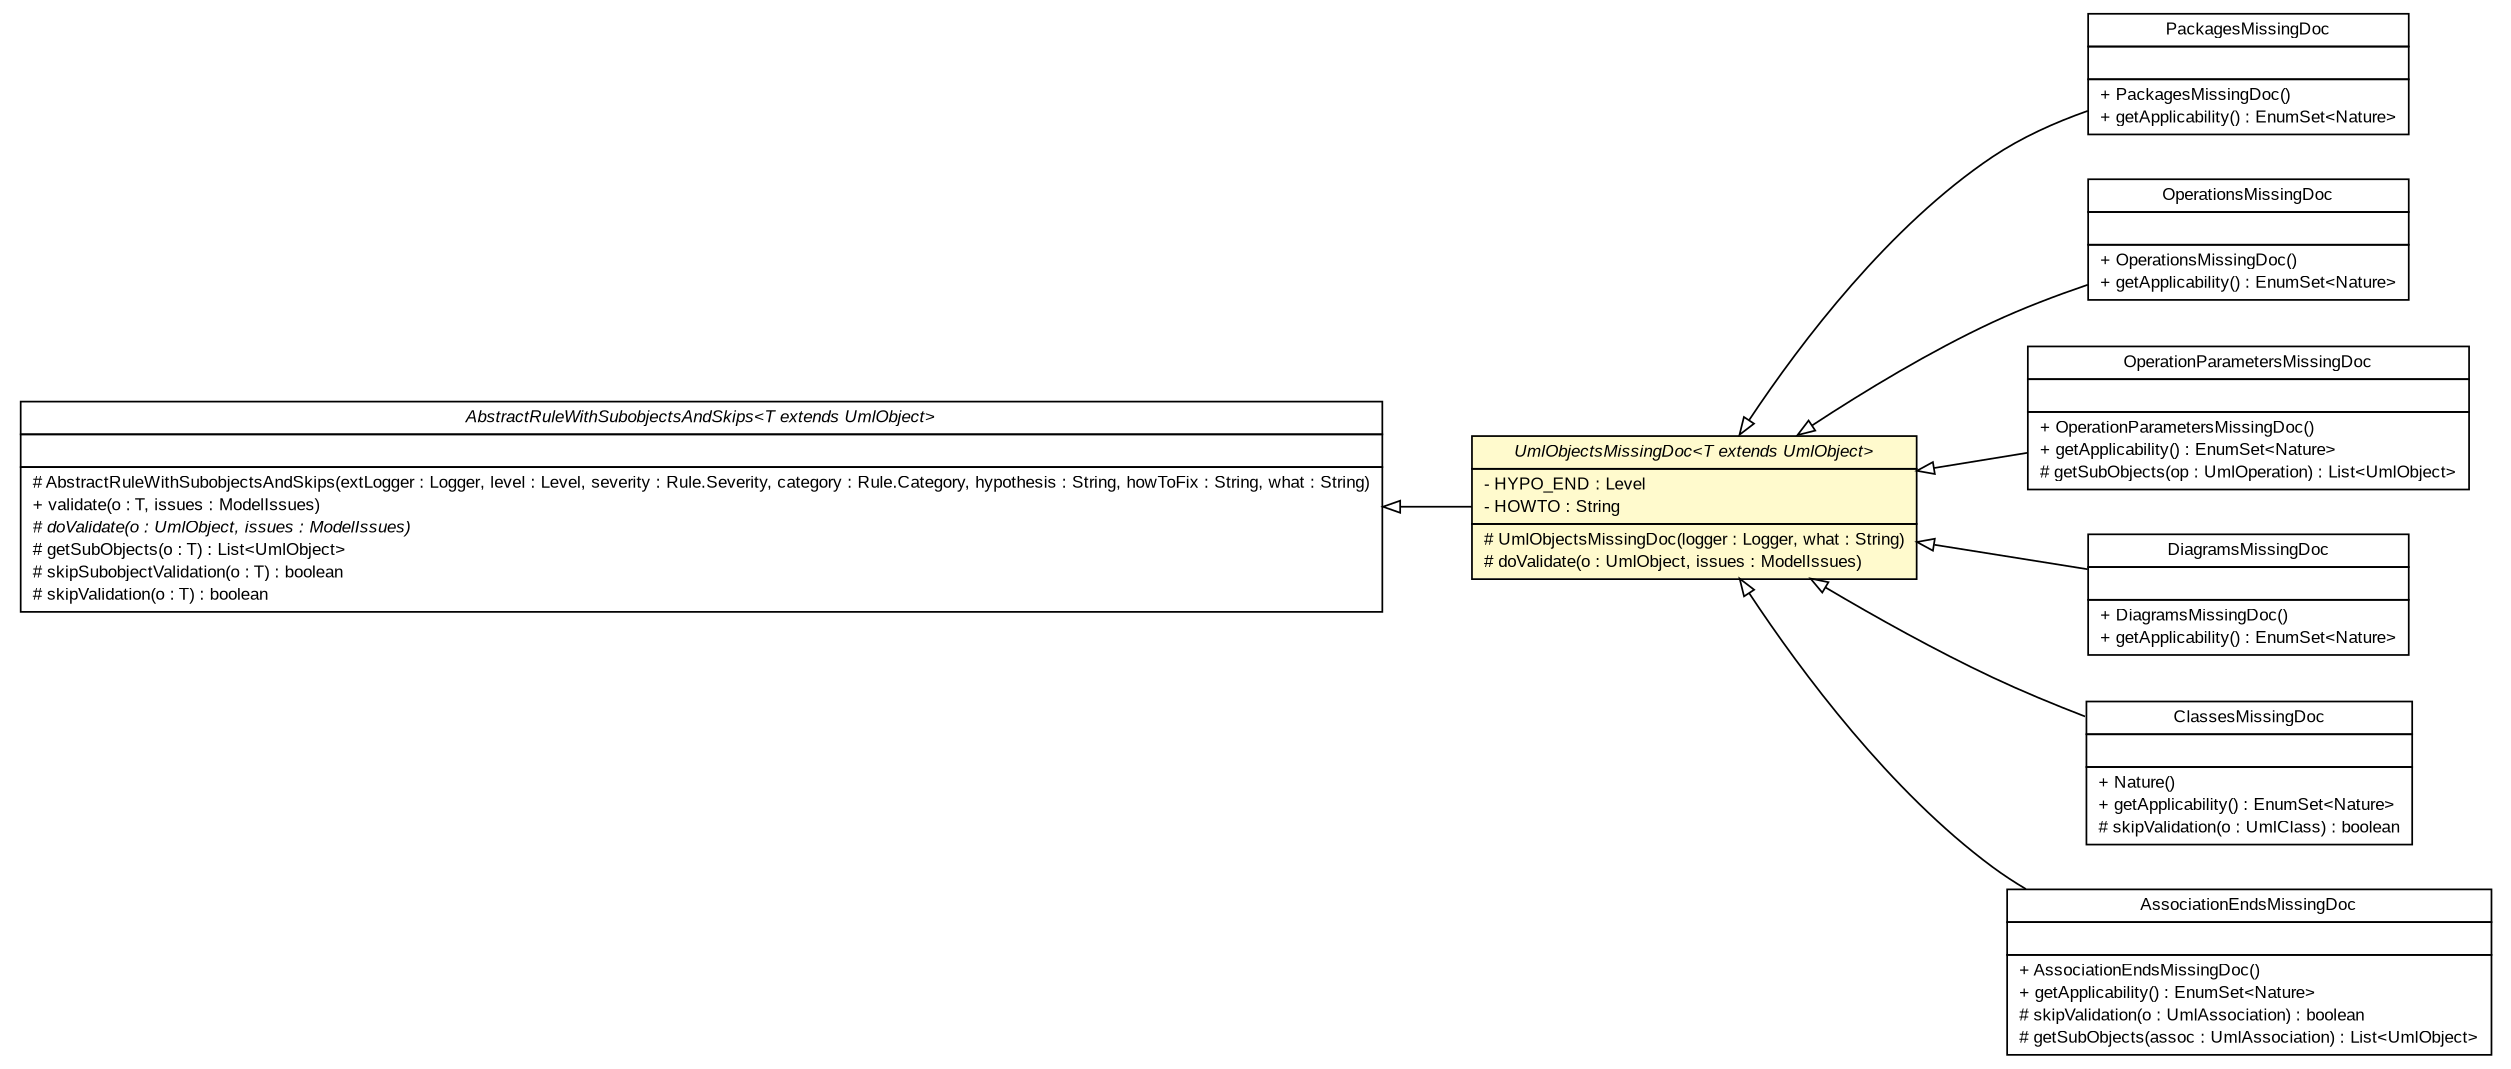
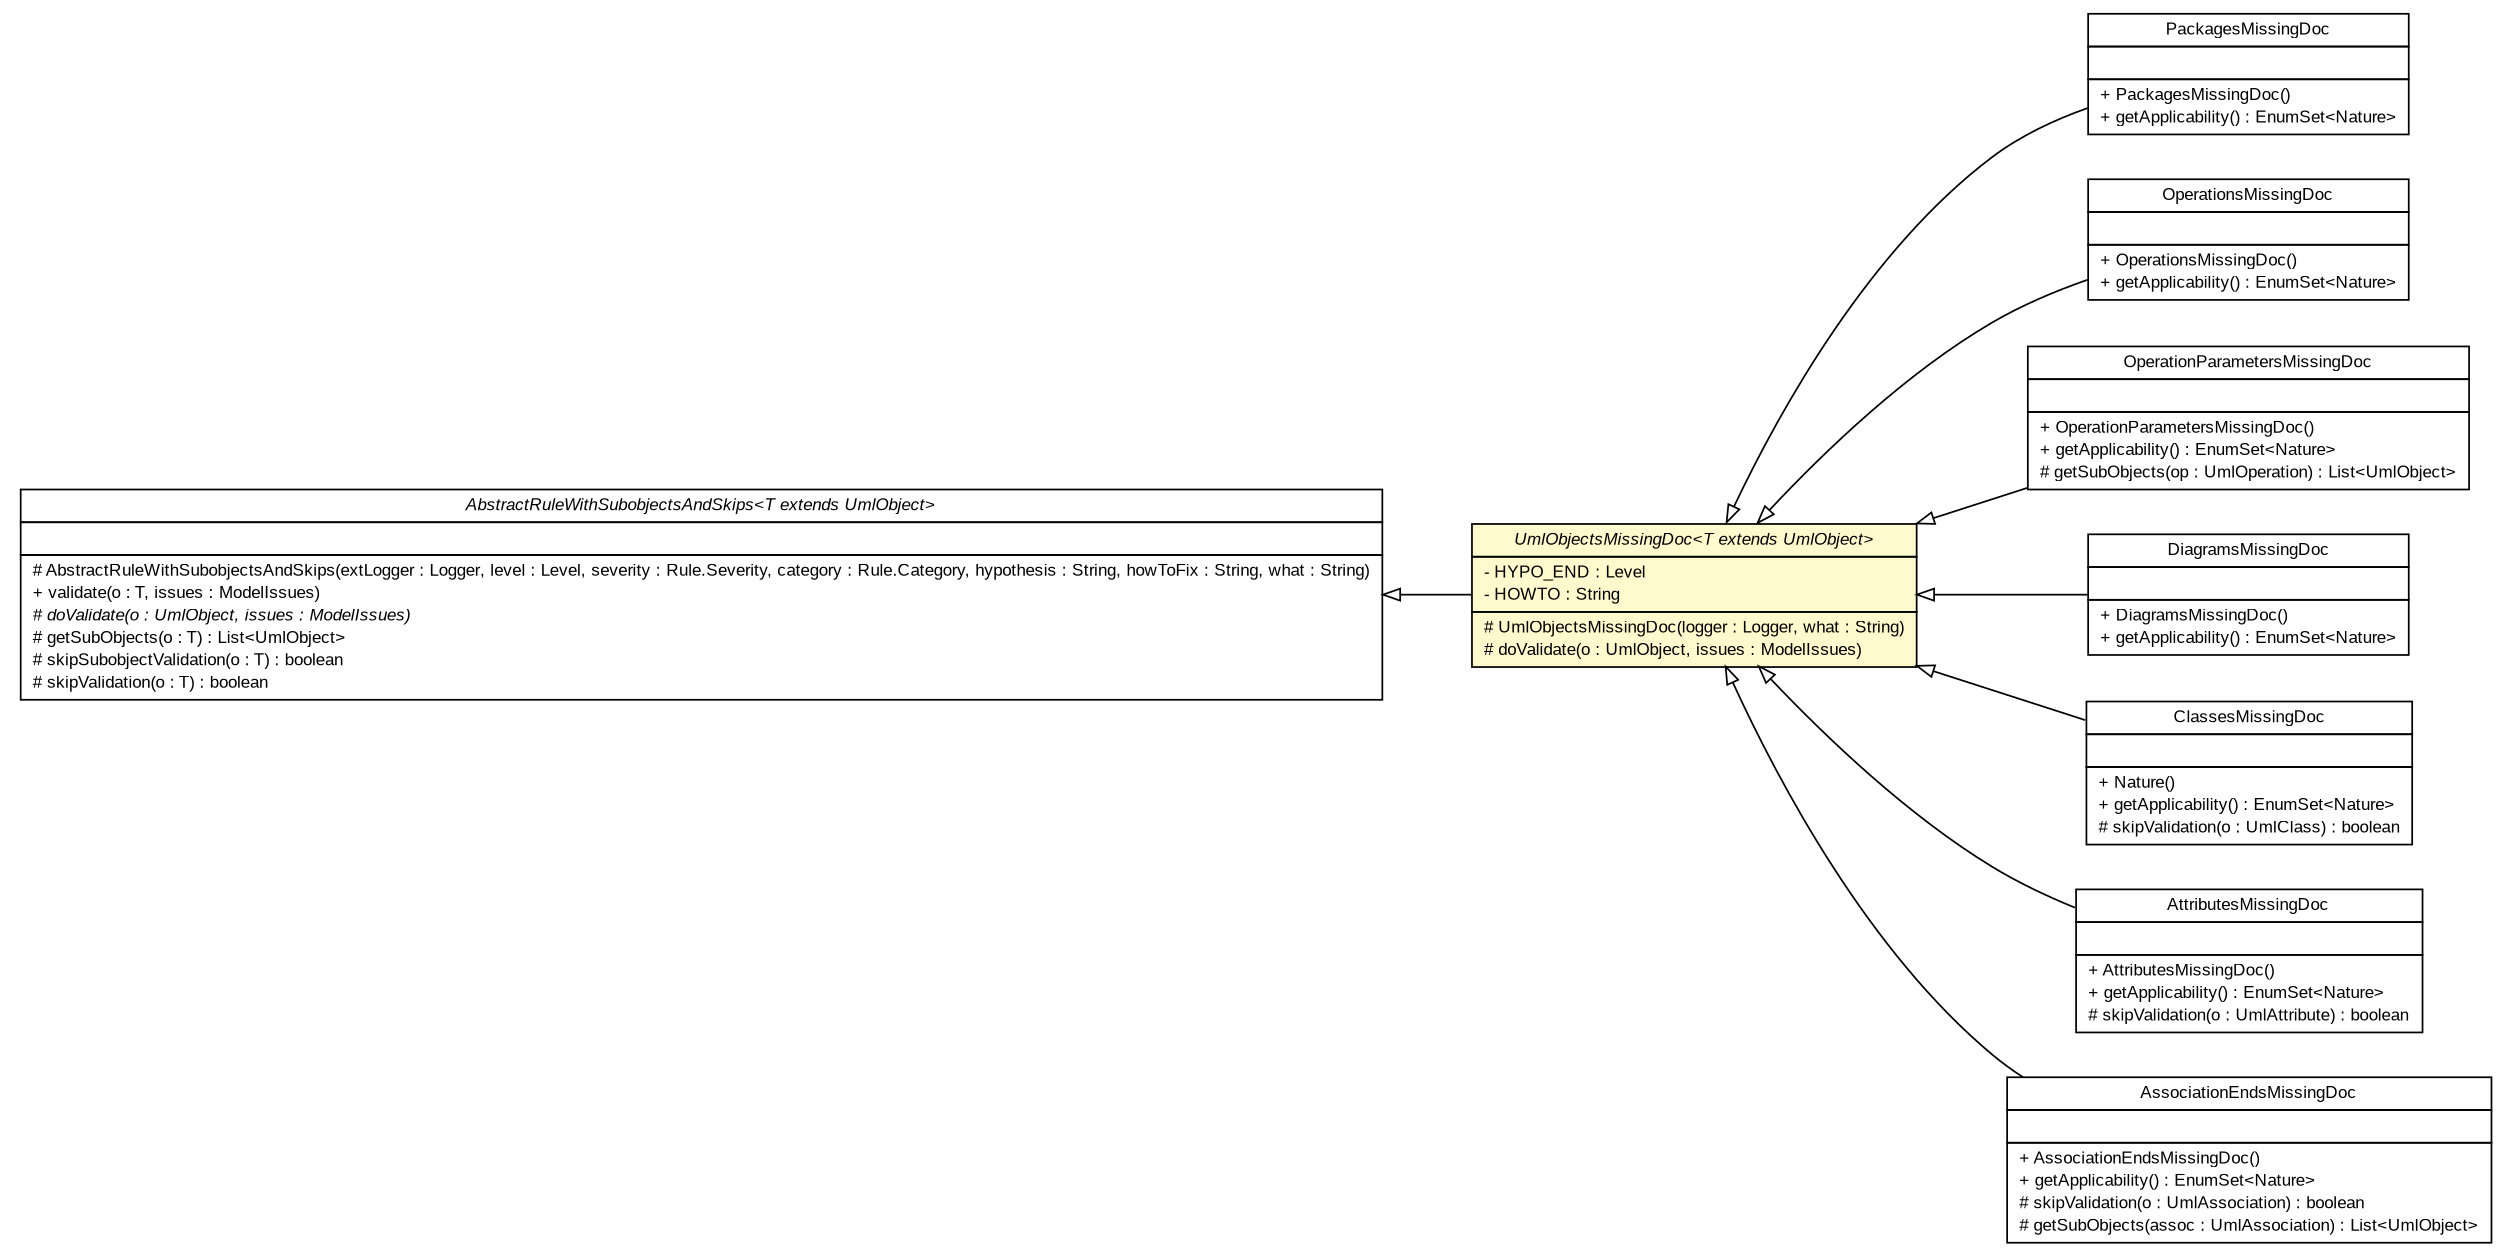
  digraph {
    nodesep=0.25
    rankdir=LR
    ranksep=0.5
    node [fontcolor=black fontname=arial fontsize=10.0 shape=plaintext]
    edge [arrowtail=empty dir=back fontname=arial fontsize=10 headport=p labelfontname=arial labelfontsize=10 tailport=p]
    n1 [label=<<table title="org.tanjakostic.jcleancim.validation.PackageValidator.PackagesMissingDoc" border="0" cellborder="1" cellspacing="0" cellpadding="2" port="p" href="./PackageValidator.PackagesMissingDoc.html"> 		<tr><td><table border="0" cellspacing="0" cellpadding="1"> <tr><td align="center" balign="center"> PackagesMissingDoc </td></tr> 		</table></td></tr> 		<tr><td><table border="0" cellspacing="0" cellpadding="1"> <tr><td align="left" balign="left">  </td></tr> 		</table></td></tr> 		<tr><td><table border="0" cellspacing="0" cellpadding="1"> <tr><td align="left" balign="left"> + PackagesMissingDoc() </td></tr> <tr><td align="left" balign="left"> + getApplicability() : EnumSet&lt;Nature&gt; </td></tr> 		</table></td></tr> 		</table>>]
    n2 [label=<<table title="org.tanjakostic.jcleancim.validation.OperationValidator.OperationsMissingDoc" border="0" cellborder="1" cellspacing="0" cellpadding="2" port="p" href="./OperationValidator.OperationsMissingDoc.html"> 		<tr><td><table border="0" cellspacing="0" cellpadding="1"> <tr><td align="center" balign="center"> OperationsMissingDoc </td></tr> 		</table></td></tr> 		<tr><td><table border="0" cellspacing="0" cellpadding="1"> <tr><td align="left" balign="left">  </td></tr> 		</table></td></tr> 		<tr><td><table border="0" cellspacing="0" cellpadding="1"> <tr><td align="left" balign="left"> + OperationsMissingDoc() </td></tr> <tr><td align="left" balign="left"> + getApplicability() : EnumSet&lt;Nature&gt; </td></tr> 		</table></td></tr> 		</table>>]
    n3 [label=<<table title="org.tanjakostic.jcleancim.validation.OperationValidator.OperationParametersMissingDoc" border="0" cellborder="1" cellspacing="0" cellpadding="2" port="p" href="./OperationValidator.OperationParametersMissingDoc.html"> 		<tr><td><table border="0" cellspacing="0" cellpadding="1"> <tr><td align="center" balign="center"> OperationParametersMissingDoc </td></tr> 		</table></td></tr> 		<tr><td><table border="0" cellspacing="0" cellpadding="1"> <tr><td align="left" balign="left">  </td></tr> 		</table></td></tr> 		<tr><td><table border="0" cellspacing="0" cellpadding="1"> <tr><td align="left" balign="left"> + OperationParametersMissingDoc() </td></tr> <tr><td align="left" balign="left"> + getApplicability() : EnumSet&lt;Nature&gt; </td></tr> <tr><td align="left" balign="left"> # getSubObjects(op : UmlOperation) : List&lt;UmlObject&gt; </td></tr> 		</table></td></tr> 		</table>>]
    n4 [label=<<table title="org.tanjakostic.jcleancim.validation.DiagramValidator.DiagramsMissingDoc" border="0" cellborder="1" cellspacing="0" cellpadding="2" port="p" href="./DiagramValidator.DiagramsMissingDoc.html"> 		<tr><td><table border="0" cellspacing="0" cellpadding="1"> <tr><td align="center" balign="center"> DiagramsMissingDoc </td></tr> 		</table></td></tr> 		<tr><td><table border="0" cellspacing="0" cellpadding="1"> <tr><td align="left" balign="left">  </td></tr> 		</table></td></tr> 		<tr><td><table border="0" cellspacing="0" cellpadding="1"> <tr><td align="left" balign="left"> + DiagramsMissingDoc() </td></tr> <tr><td align="left" balign="left"> + getApplicability() : EnumSet&lt;Nature&gt; </td></tr> 		</table></td></tr> 		</table>>]
    n5 [label=<<table title="org.tanjakostic.jcleancim.validation.ClassValidator.ClassesMissingDoc" border="0" cellborder="1" cellspacing="0" cellpadding="2" port="p" href="./ClassValidator.ClassesMissingDoc.html"> 		<tr><td><table border="0" cellspacing="0" cellpadding="1"> <tr><td align="center" balign="center"> ClassesMissingDoc </td></tr> 		</table></td></tr> 		<tr><td><table border="0" cellspacing="0" cellpadding="1"> <tr><td align="left" balign="left">  </td></tr> 		</table></td></tr> 		<tr><td><table border="0" cellspacing="0" cellpadding="1"> <tr><td align="left" balign="left"> + Nature() </td></tr> <tr><td align="left" balign="left"> + getApplicability() : EnumSet&lt;Nature&gt; </td></tr> <tr><td align="left" balign="left"> # skipValidation(o : UmlClass) : boolean </td></tr> 		</table></td></tr> 		</table>>]
+   n6 [label=<<table title="org.tanjakostic.jcleancim.validation.AttributeValidator.AttributesMissingDoc" border="0" cellborder="1" cellspacing="0" cellpadding="2" port="p" href="./AttributeValidator.AttributesMissingDoc.html"> 		<tr><td><table border="0" cellspacing="0" cellpadding="1"> <tr><td align="center" balign="center"> AttributesMissingDoc </td></tr> 		</table></td></tr> 		<tr><td><table border="0" cellspacing="0" cellpadding="1"> <tr><td align="left" balign="left">  </td></tr> 		</table></td></tr> 		<tr><td><table border="0" cellspacing="0" cellpadding="1"> <tr><td align="left" balign="left"> + AttributesMissingDoc() </td></tr> <tr><td align="left" balign="left"> + getApplicability() : EnumSet&lt;Nature&gt; </td></tr> <tr><td align="left" balign="left"> # skipValidation(o : UmlAttribute) : boolean </td></tr> 		</table></td></tr> 		</table>>]
    n7 [label=<<table title="org.tanjakostic.jcleancim.validation.AssociationValidator.AssociationEndsMissingDoc" border="0" cellborder="1" cellspacing="0" cellpadding="2" port="p" href="./AssociationValidator.AssociationEndsMissingDoc.html"> 		<tr><td><table border="0" cellspacing="0" cellpadding="1"> <tr><td align="center" balign="center"> AssociationEndsMissingDoc </td></tr> 		</table></td></tr> 		<tr><td><table border="0" cellspacing="0" cellpadding="1"> <tr><td align="left" balign="left">  </td></tr> 		</table></td></tr> 		<tr><td><table border="0" cellspacing="0" cellpadding="1"> <tr><td align="left" balign="left"> + AssociationEndsMissingDoc() </td></tr> <tr><td align="left" balign="left"> + getApplicability() : EnumSet&lt;Nature&gt; </td></tr> <tr><td align="left" balign="left"> # skipValidation(o : UmlAssociation) : boolean </td></tr> <tr><td align="left" balign="left"> # getSubObjects(assoc : UmlAssociation) : List&lt;UmlObject&gt; </td></tr> 		</table></td></tr> 		</table>>]
    n8 [label=<<table title="org.tanjakostic.jcleancim.validation.AbstractRule.AbstractRuleWithSubobjectsAndSkips" border="0" cellborder="1" cellspacing="0" cellpadding="2" port="p" href="./AbstractRule.AbstractRuleWithSubobjectsAndSkips.html"> 		<tr><td><table border="0" cellspacing="0" cellpadding="1"> <tr><td align="center" balign="center"><font face="Arial Italic"> AbstractRuleWithSubobjectsAndSkips&lt;T extends UmlObject&gt; </font></td></tr> 		</table></td></tr> 		<tr><td><table border="0" cellspacing="0" cellpadding="1"> <tr><td align="left" balign="left">  </td></tr> 		</table></td></tr> 		<tr><td><table border="0" cellspacing="0" cellpadding="1"> <tr><td align="left" balign="left"> # AbstractRuleWithSubobjectsAndSkips(extLogger : Logger, level : Level, severity : Rule.Severity, category : Rule.Category, hypothesis : String, howToFix : String, what : String) </td></tr> <tr><td align="left" balign="left"> + validate(o : T, issues : ModelIssues) </td></tr> <tr><td align="left" balign="left"><font face="Arial Italic" point-size="10.0"> # doValidate(o : UmlObject, issues : ModelIssues) </font></td></tr> <tr><td align="left" balign="left"> # getSubObjects(o : T) : List&lt;UmlObject&gt; </td></tr> <tr><td align="left" balign="left"> # skipSubobjectValidation(o : T) : boolean </td></tr> <tr><td align="left" balign="left"> # skipValidation(o : T) : boolean </td></tr> 		</table></td></tr> 		</table>>]
    n9 [label=<<table title="org.tanjakostic.jcleancim.validation.AbstractRule.UmlObjectsMissingDoc" border="0" cellborder="1" cellspacing="0" cellpadding="2" port="p" bgcolor="lemonChiffon" href="./AbstractRule.UmlObjectsMissingDoc.html"> 		<tr><td><table border="0" cellspacing="0" cellpadding="1"> <tr><td align="center" balign="center"><font face="Arial Italic"> UmlObjectsMissingDoc&lt;T extends UmlObject&gt; </font></td></tr> 		</table></td></tr> 		<tr><td><table border="0" cellspacing="0" cellpadding="1"> <tr><td align="left" balign="left"> - HYPO_END : Level </td></tr> <tr><td align="left" balign="left"> - HOWTO : String </td></tr> 		</table></td></tr> 		<tr><td><table border="0" cellspacing="0" cellpadding="1"> <tr><td align="left" balign="left"> # UmlObjectsMissingDoc(logger : Logger, what : String) </td></tr> <tr><td align="left" balign="left"> # doValidate(o : UmlObject, issues : ModelIssues) </td></tr> 		</table></td></tr> 		</table>>]
    n8 -> n9
    n9 -> n1
    n9 -> n2
    n9 -> n3
    n9 -> n4
    n9 -> n5
+   n9 -> n6
    n9 -> n7
  }
